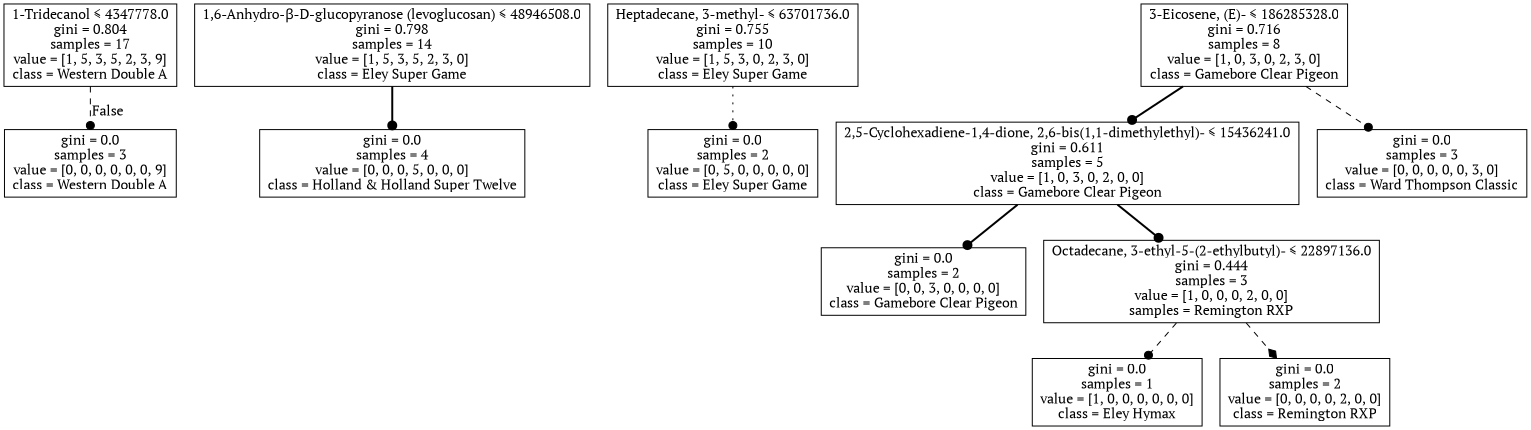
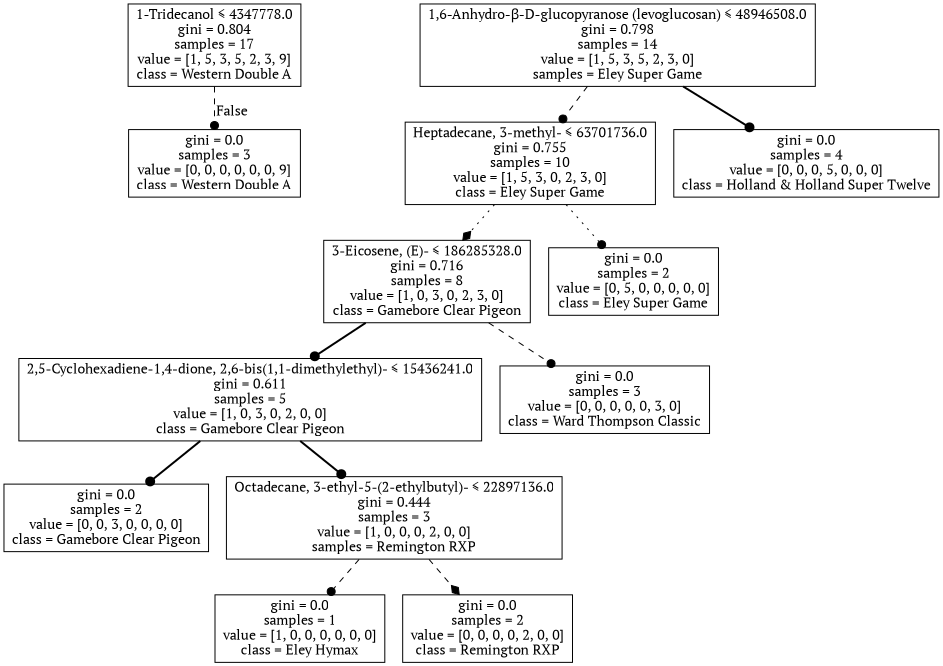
  digraph {
    fontname="PT Serif"
    node [fontname="PT Serif" shape=box]
    edge [arrowhead=dot fontname="PT Serif" style=dashed]
    n1 [label=<1-Tridecanol &le; 4347778.0<br/>gini = 0.804<br/>samples = 17<br/>value = [1, 5, 3, 5, 2, 3, 9]<br/>class = Western Double A>]
    n2 [label=<gini = 0.0<br/>samples = 3<br/>value = [0, 0, 0, 0, 0, 0, 9]<br/>class = Western Double A>]
-   n3 [label=<1,6-Anhydro-β-D-glucopyranose (levoglucosan) &le; 48946508.0<br/>gini = 0.798<br/>samples = 14<br/>value = [1, 5, 3, 5, 2, 3, 0]<br/>class = Eley Super Game>]
+   n3 [label=<1,6-Anhydro-β-D-glucopyranose (levoglucosan) &le; 48946508.0<br/>gini = 0.798<br/>samples = 14<br/>value = [1, 5, 3, 5, 2, 3, 0]<br/>samples = Eley Super Game>]
    n4 [label=<Heptadecane, 3-methyl- &le; 63701736.0<br/>gini = 0.755<br/>samples = 10<br/>value = [1, 5, 3, 0, 2, 3, 0]<br/>class = Eley Super Game>]
    n5 [label=<gini = 0.0<br/>samples = 4<br/>value = [0, 0, 0, 5, 0, 0, 0]<br/>class = Holland &amp; Holland Super Twelve>]
    n6 [label=<3-Eicosene, (E)- &le; 186285328.0<br/>gini = 0.716<br/>samples = 8<br/>value = [1, 0, 3, 0, 2, 3, 0]<br/>class = Gamebore Clear Pigeon>]
    n7 [label=<gini = 0.0<br/>samples = 2<br/>value = [0, 5, 0, 0, 0, 0, 0]<br/>class = Eley Super Game>]
    n8 [label=<2,5-Cyclohexadiene-1,4-dione, 2,6-bis(1,1-dimethylethyl)- &le; 15436241.0<br/>gini = 0.611<br/>samples = 5<br/>value = [1, 0, 3, 0, 2, 0, 0]<br/>class = Gamebore Clear Pigeon>]
    n9 [label=<gini = 0.0<br/>samples = 3<br/>value = [0, 0, 0, 0, 0, 3, 0]<br/>class = Ward Thompson Classic>]
    n10 [label=<gini = 0.0<br/>samples = 2<br/>value = [0, 0, 3, 0, 0, 0, 0]<br/>class = Gamebore Clear Pigeon>]
    n11 [label=<Octadecane, 3-ethyl-5-(2-ethylbutyl)- &le; 22897136.0<br/>gini = 0.444<br/>samples = 3<br/>value = [1, 0, 0, 0, 2, 0, 0]<br/>samples = Remington RXP>]
    n12 [label=<gini = 0.0<br/>samples = 1<br/>value = [1, 0, 0, 0, 0, 0, 0]<br/>class = Eley Hymax>]
    n13 [label=<gini = 0.0<br/>samples = 2<br/>value = [0, 0, 0, 0, 2, 0, 0]<br/>class = Remington RXP>]
    n1 -> n2 [headlabel=False labelangle=-45 labeldistance=2.5]
+   n3 -> n4
    n3 -> n5 [style=bold]
+   n4 -> n6 [arrowhead=diamond style=dotted]
    n4 -> n7 [style=dotted]
    n6 -> n8 [style=bold]
    n6 -> n9
    n8 -> n10 [style=bold]
    n8 -> n11 [style=bold]
    n11 -> n12
    n11 -> n13 [arrowhead=diamond]
  }
